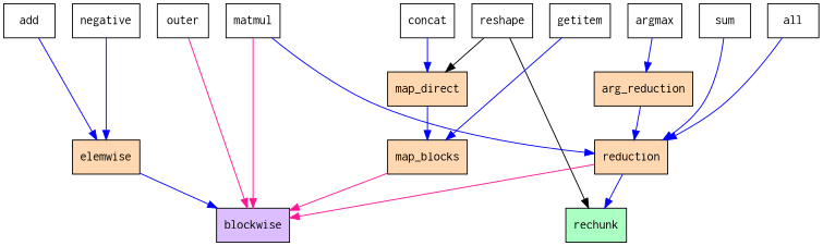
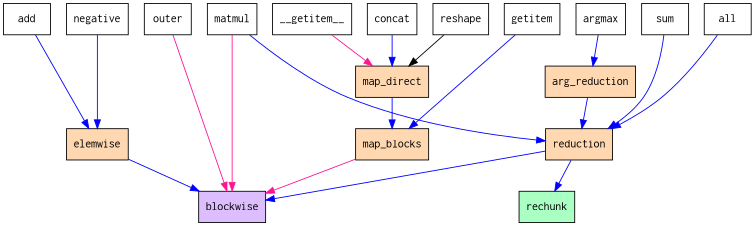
  digraph {
    fontname=courier
    node [fontname=courier shape=box]
    edge [fontname=courier color=blue]
+   __getitem__
    concat
    add
    negative
    outer
    matmul
    reshape
    n8 [label=getitem]
    argmax
    sum
    all
    elemwise [fillcolor="#ffd8b1" style=filled]
    map_blocks [fillcolor="#ffd8b1" style=filled]
    reduction [fillcolor="#ffd8b1" style=filled]
    blockwise [fillcolor="#dcbeff" style=filled]
    rechunk [fillcolor="#aaffc3" style=filled]
    map_direct [fillcolor="#ffd8b1" style=filled]
    arg_reduction [fillcolor="#ffd8b1" style=filled]
    subgraph sub_1 {
      rank=min
      rankdir=LR
+     __getitem__
      concat
      add
      negative
      outer
      matmul
      reshape
      n8
      argmax
      sum
      all
    }
    subgraph sub_2 {
      rank=same
      elemwise
      map_blocks
      reduction
    }
    subgraph sub_3 {
      rank=max
      blockwise
      rechunk
    }
+   __getitem__ -> concat [style=invis color=""]
+   __getitem__ -> map_direct [color=deeppink]
    concat -> reshape [style=invis color=""]
    concat -> map_direct
    add -> negative [style=invis color=""]
    add -> elemwise
    negative -> outer [style=invis color=""]
    negative -> elemwise
    outer -> matmul [style=invis color=""]
    outer -> blockwise [color=deeppink]
+   matmul -> __getitem__ [style=invis color=""]
    matmul -> reduction
    matmul -> blockwise [color=deeppink]
    reshape -> n8 [style=invis color=""]
-   reshape -> rechunk [color=black]
    reshape -> map_direct [color=black]
    n8 -> argmax [style=invis color=""]
    n8 -> map_blocks
    argmax -> sum [style=invis color=""]
    argmax -> arg_reduction
    sum -> all [style=invis color=""]
    sum -> reduction
    all -> reduction
    elemwise -> blockwise
    map_blocks -> blockwise [color=deeppink]
-   reduction -> blockwise [color=deeppink]
+   reduction -> blockwise
    reduction -> rechunk
    map_direct -> map_blocks
    arg_reduction -> reduction
  }
